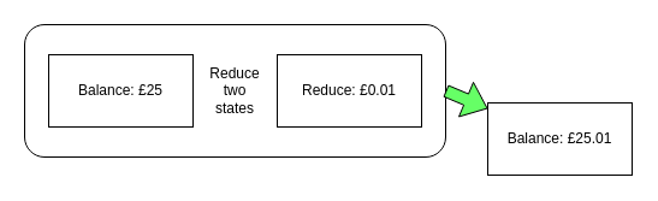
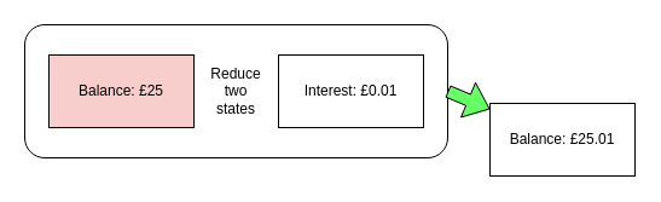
  <mxCell id="0" />
  <mxCell id="1" parent="0" />
  <mxCell id="2" value="Reduce&lt;br&gt;two&lt;br&gt;states" style="rounded=1;whiteSpace=wrap;html=1;" parent="1" vertex="1"><mxGeometry x="20" y="20" width="350" height="110" as="geometry" /></mxCell>
- <mxCell id="3" value="Balance: £25" style="rounded=0;whiteSpace=wrap;html=1;" parent="1" vertex="1"><mxGeometry x="40" y="45" width="120" height="60" as="geometry" /></mxCell>
- <mxCell id="4" value="Reduce: £0.01" style="rounded=0;whiteSpace=wrap;html=1;" parent="1" vertex="1"><mxGeometry x="230" y="45" width="120" height="60" as="geometry" /></mxCell>
+ <mxCell id="3" value="Balance: £25" style="rounded=0;whiteSpace=wrap;html=1;fillColor=#f8cecc;" parent="1" vertex="1"><mxGeometry x="40" y="45" width="120" height="60" as="geometry" /></mxCell>
+ <mxCell id="4" value="Interest: £0.01" style="rounded=0;whiteSpace=wrap;html=1;" parent="1" vertex="1"><mxGeometry x="230" y="45" width="120" height="60" as="geometry" /></mxCell>
  <mxCell id="5" value="Balance: £25.01" style="rounded=0;whiteSpace=wrap;html=1;" parent="1" vertex="1"><mxGeometry x="405" y="85" width="120" height="60" as="geometry" /></mxCell>
  <mxCell id="6" value="" style="shape=flexArrow;endArrow=classic;html=1;rounded=0;exitX=1;exitY=0.5;exitDx=0;exitDy=0;fillColor=#66FF66;" parent="1" source="2" target="5" edge="1"><mxGeometry width="50" height="50" relative="1" as="geometry"><mxPoint x="550" y="225" as="sourcePoint" /><mxPoint x="600" y="175" as="targetPoint" /></mxGeometry></mxCell>
